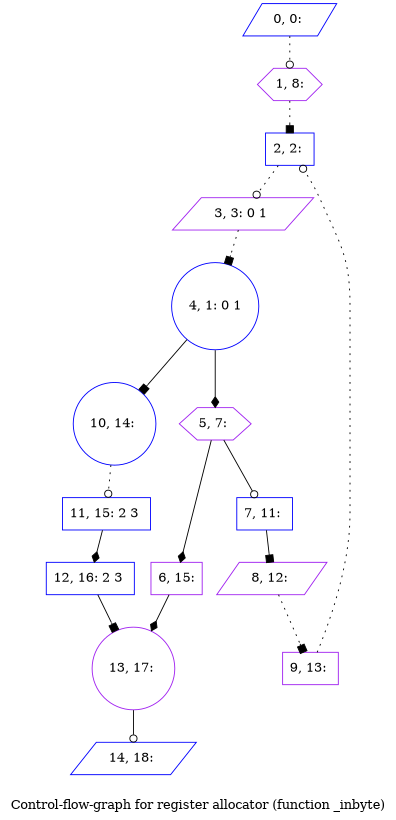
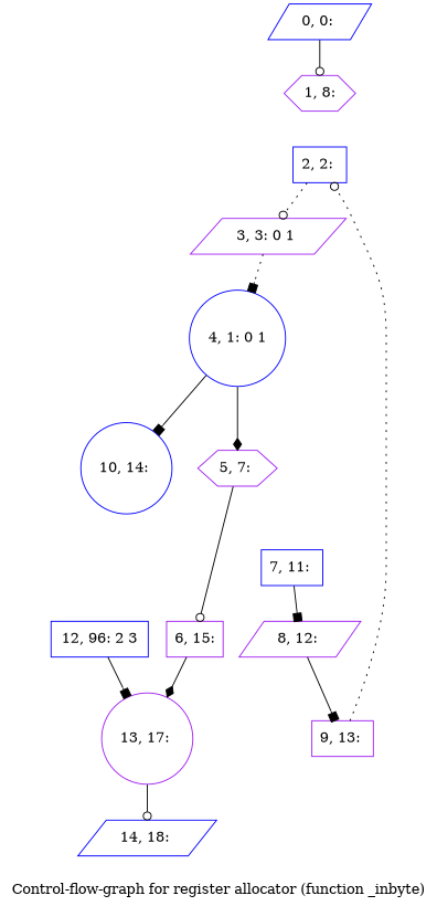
  digraph {
    label="Control-flow-graph for register allocator (function _inbyte)"
    node [color=blue shape=box]
    edge [arrowhead=odot style=solid]
    n1 [label="0, 0: " shape=parallelogram]
    n2 [color=purple label="1, 8:" shape=hexagon]
    n3 [label="2, 2: "]
    n4 [color=purple label="3, 3: 0 1 " shape=parallelogram]
    n5 [label="4, 1: 0 1" shape=circle]
    n6 [color=purple label="5, 7: " shape=hexagon]
    n7 [label="10, 14: " shape=circle]
    n8 [color=purple label="6, 15:"]
    n9 [label="7, 11: "]
-   n10 [label="11, 15: 2 3 "]
    n11 [color=purple label="13, 17: " shape=circle]
    n12 [color=purple label="8, 12: " shape=parallelogram]
    n13 [label="14, 18: " shape=parallelogram]
    n14 [color=purple label="9, 13: "]
-   n15 [label="12, 16: 2 3 "]
-   n1 -> n2 [style=dotted]
-   n2 -> n3 [arrowhead=box style=dotted]
+   n15 [label="12, 96: 2 3"]
+   n1 -> n2
    n3 -> n4 [style=dotted]
    n4 -> n5 [arrowhead=box style=dotted]
    n5 -> n6 [arrowhead=diamond]
    n5 -> n7 [arrowhead=box]
-   n6 -> n8 [arrowhead=diamond]
-   n6 -> n9
-   n7 -> n10 [style=dotted]
+   n6 -> n8
    n8 -> n11 [arrowhead=diamond]
    n9 -> n12 [arrowhead=box]
-   n10 -> n15 [arrowhead=diamond]
    n11 -> n13
-   n12 -> n14 [arrowhead=box style=dotted]
+   n12 -> n14 [arrowhead=box]
    n14 -> n3 [style=dotted]
    n15 -> n11 [arrowhead=box]
  }
